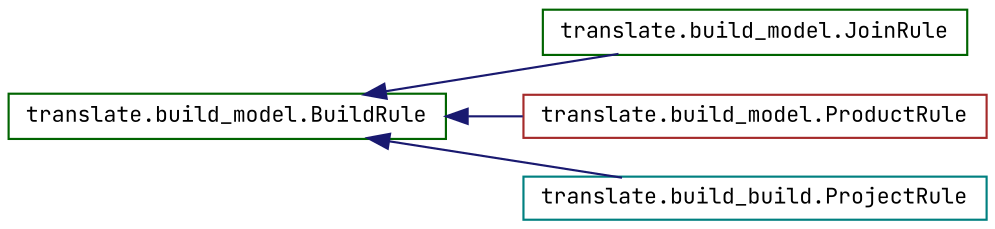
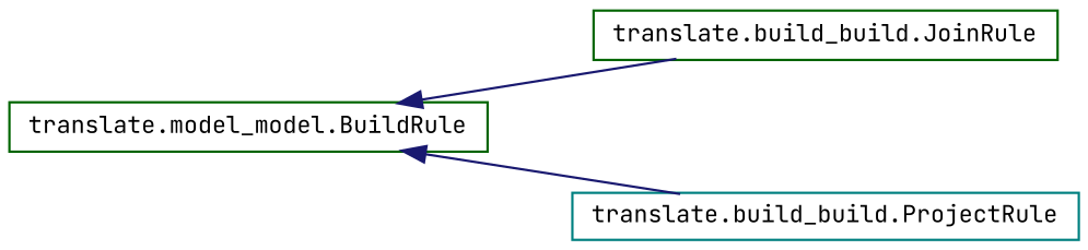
  digraph {
    fontname="JetBrains Mono"
    rankdir=LR
    node [color=darkgreen fillcolor=white fontname="JetBrains Mono" fontsize=10 shape=record style=filled]
    edge [color=midnightblue dir=back fontname="JetBrains Mono" fontsize=10 labelfontname=Helvetica labelfontsize=10 style=solid]
-   n1 [height=0.2 label="translate.build_model.BuildRule" width=0.4]
-   n2 [height=0.2 label="translate.build_model.JoinRule" width=0.4]
-   n3 [color=brown height=0.2 label="translate.build_model.ProductRule" width=0.4]
+   n1 [height=0.2 label="translate.model_model.BuildRule" width=0.4]
+   n2 [height=0.2 label="translate.build_build.JoinRule" width=0.4]
    n4 [color=teal height=0.2 label="translate.build_build.ProjectRule" width=0.4]
    n1 -> n2
-   n1 -> n3
    n1 -> n4
  }
